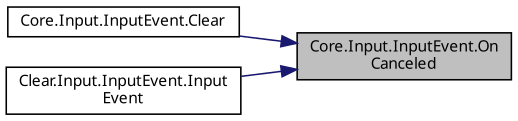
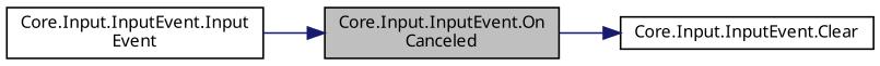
  digraph {
    fontname="Noto Sans"
    rankdir=RL
    node [color=black fillcolor=white fontname="Noto Sans" fontsize=10 shape=record style=filled]
    edge [color=midnightblue dir=back fontname="Noto Sans" fontsize=10 labelfontname=Helvetica labelfontsize=10 style=solid]
    n1 [fillcolor=grey75 fontcolor=black height=0.2 label="Core.Input.InputEvent.On\lCanceled" width=0.4]
    n2 [height=0.2 label="Core.Input.InputEvent.Clear" width=0.4]
-   n3 [height=0.2 label="Clear.Input.InputEvent.Input\lEvent" width=0.4]
-   n1 -> n2
+   n3 [height=0.2 label="Core.Input.InputEvent.Input\lEvent" width=0.4]
+   n2 -> n1
    n1 -> n3
  }
